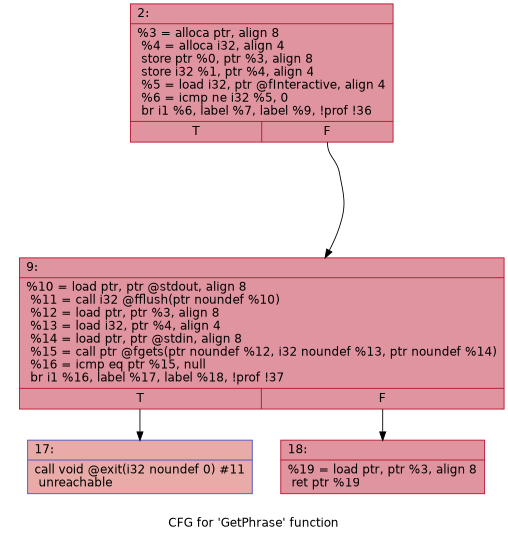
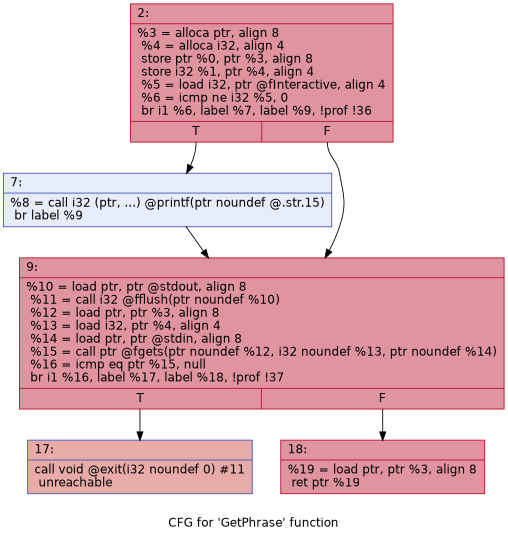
  digraph {
    label="CFG for 'GetPhrase' function"
    fontname="DejaVu Sans"
    node [color="#b70d28ff" fillcolor="#b70d2870" fontname="DejaVu Sans" shape=record style=filled]
    edge [tailport=s0 fontname="DejaVu Sans"]
    n1 [label="{2:\l|  %3 = alloca ptr, align 8\l  %4 = alloca i32, align 4\l  store ptr %0, ptr %3, align 8\l  store i32 %1, ptr %4, align 4\l  %5 = load i32, ptr @fInteractive, align 4\l  %6 = icmp ne i32 %5, 0\l  br i1 %6, label %7, label %9, !prof !36\l|{<s0>T|<s1>F}}"]
+   n2 [color="#3d50c3ff" fillcolor="#c7d7f070" label="{7:\l|  %8 = call i32 (ptr, ...) @printf(ptr noundef @.str.15)\l  br label %9\l}"]
    n3 [label="{9:\l|  %10 = load ptr, ptr @stdout, align 8\l  %11 = call i32 @fflush(ptr noundef %10)\l  %12 = load ptr, ptr %3, align 8\l  %13 = load i32, ptr %4, align 4\l  %14 = load ptr, ptr @stdin, align 8\l  %15 = call ptr @fgets(ptr noundef %12, i32 noundef %13, ptr noundef %14)\l  %16 = icmp eq ptr %15, null\l  br i1 %16, label %17, label %18, !prof !37\l|{<s0>T|<s1>F}}"]
    n4 [color="#3d50c3ff" fillcolor="#cc403a70" label="{17:\l|  call void @exit(i32 noundef 0) #11\l  unreachable\l}"]
    n5 [label="{18:\l|  %19 = load ptr, ptr %3, align 8\l  ret ptr %19\l}"]
+   n1 -> n2
    n1 -> n3 [tailport=s1]
+   n2 -> n3 [tailport=""]
    n3 -> n4
    n3 -> n5 [tailport=s1]
  }
